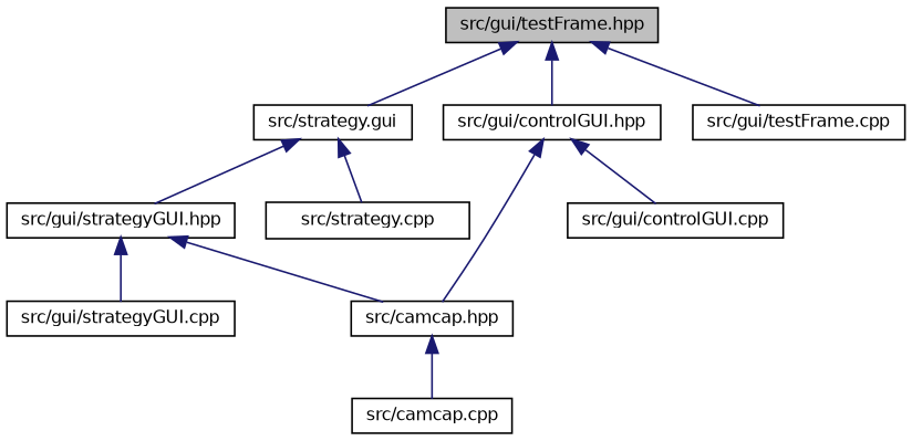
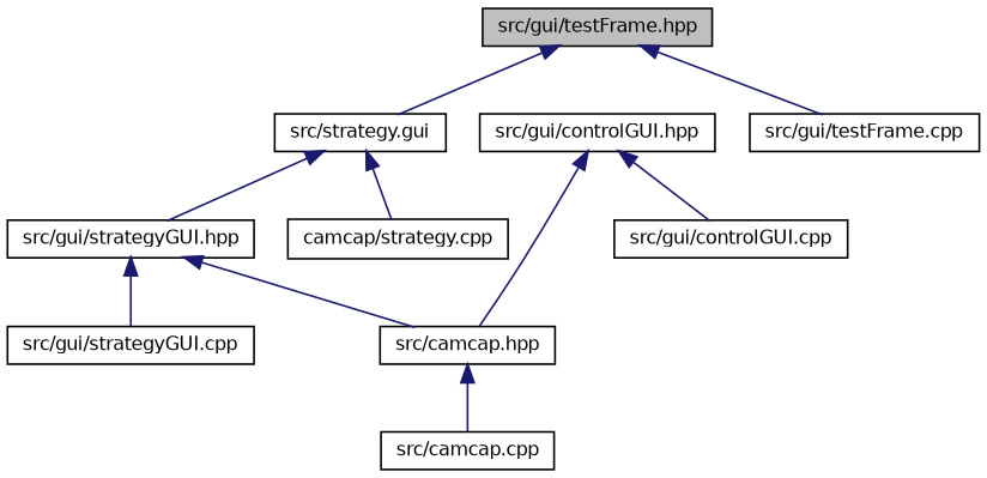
  digraph {
    node [color=black fillcolor=white fontname=Helvetica fontsize=10 shape=record style=filled]
    edge [color=midnightblue dir=back fontname=Helvetica fontsize=10 labelfontname=Helvetica labelfontsize=10 style=solid]
    n1 [fillcolor=grey75 fontcolor=black height=0.2 label="src/gui/testFrame.hpp" width=0.4]
    n2 [height=0.2 label="src/strategy.gui" width=0.4]
    n3 [height=0.2 label="src/gui/controlGUI.hpp" width=0.4]
    n4 [height=0.2 label="src/gui/testFrame.cpp" width=0.4]
    n5 [height=0.2 label="src/gui/strategyGUI.hpp" width=0.4]
-   n6 [height=0.2 label="src/strategy.cpp" width=0.4]
+   n6 [height=0.2 label="camcap/strategy.cpp" width=0.4]
    n7 [height=0.2 label="src/camcap.hpp" width=0.4]
    n8 [height=0.2 label="src/gui/controlGUI.cpp" width=0.4]
    n9 [height=0.2 label="src/gui/strategyGUI.cpp" width=0.4]
    n10 [height=0.2 label="src/camcap.cpp" width=0.4]
    n1 -> n2
-   n1 -> n3
    n1 -> n4
    n2 -> n5
    n2 -> n6
    n3 -> n7
    n3 -> n8
    n5 -> n7
    n5 -> n9
    n7 -> n10
  }
